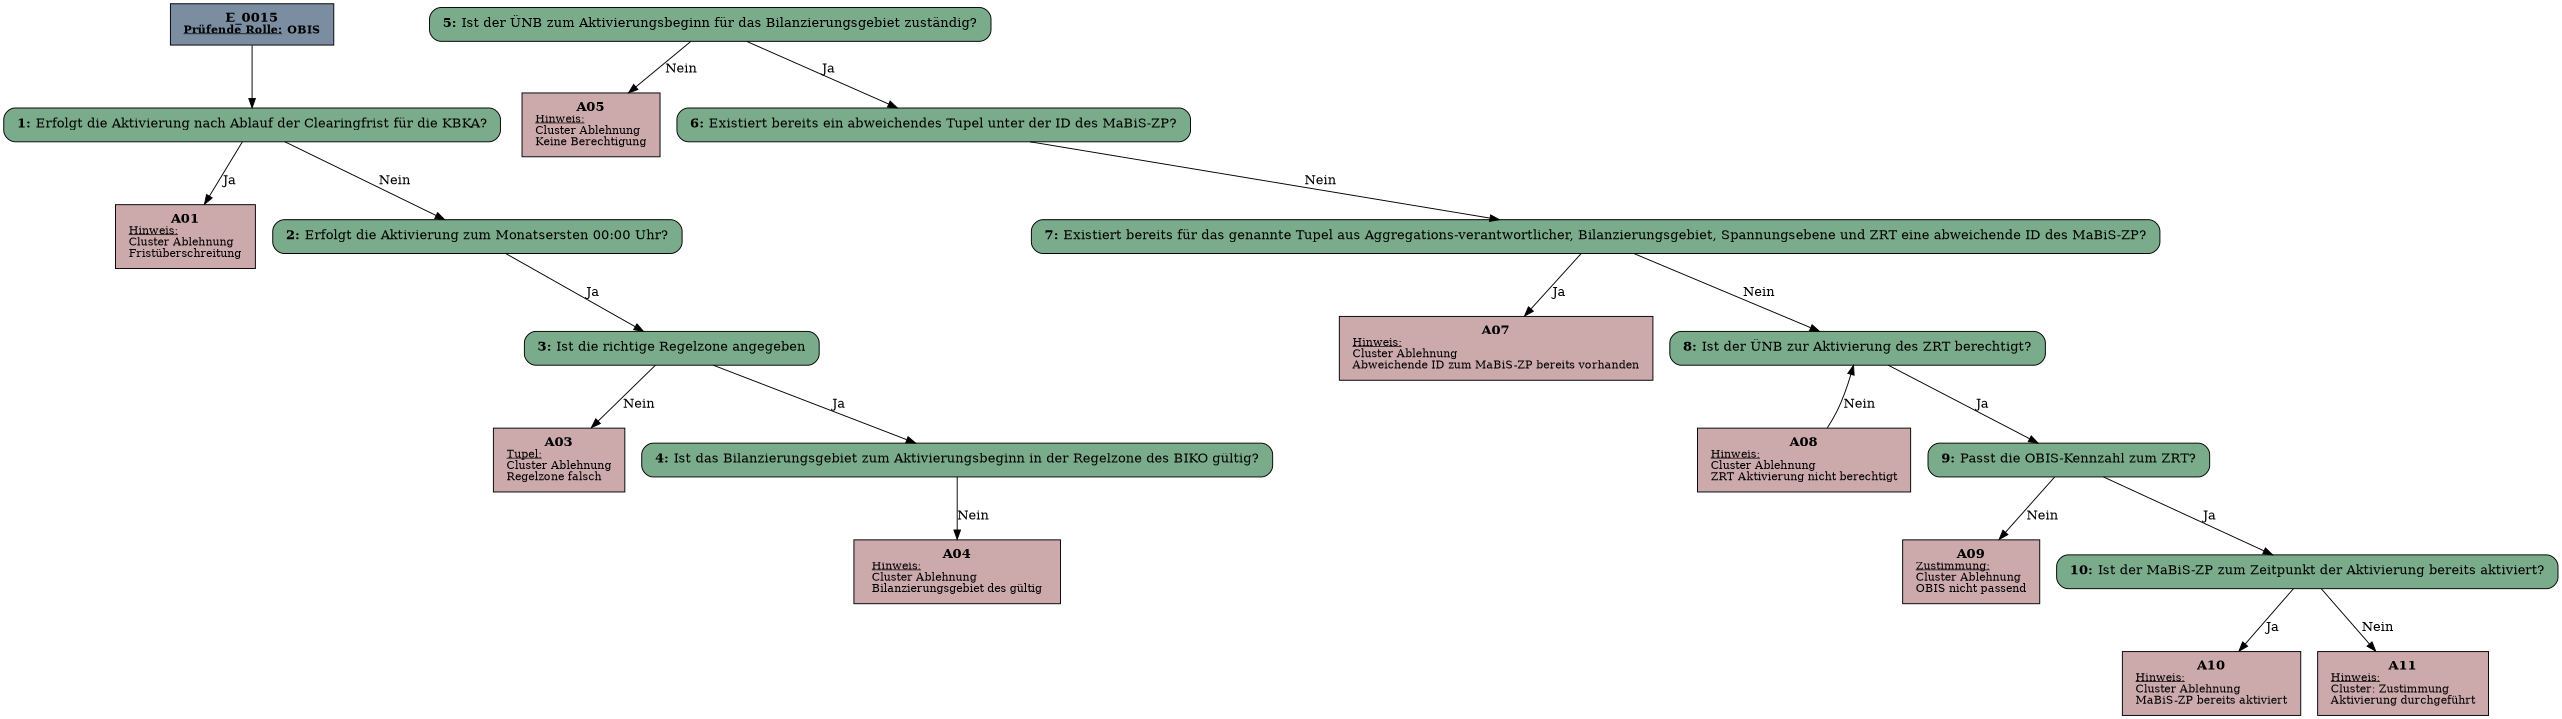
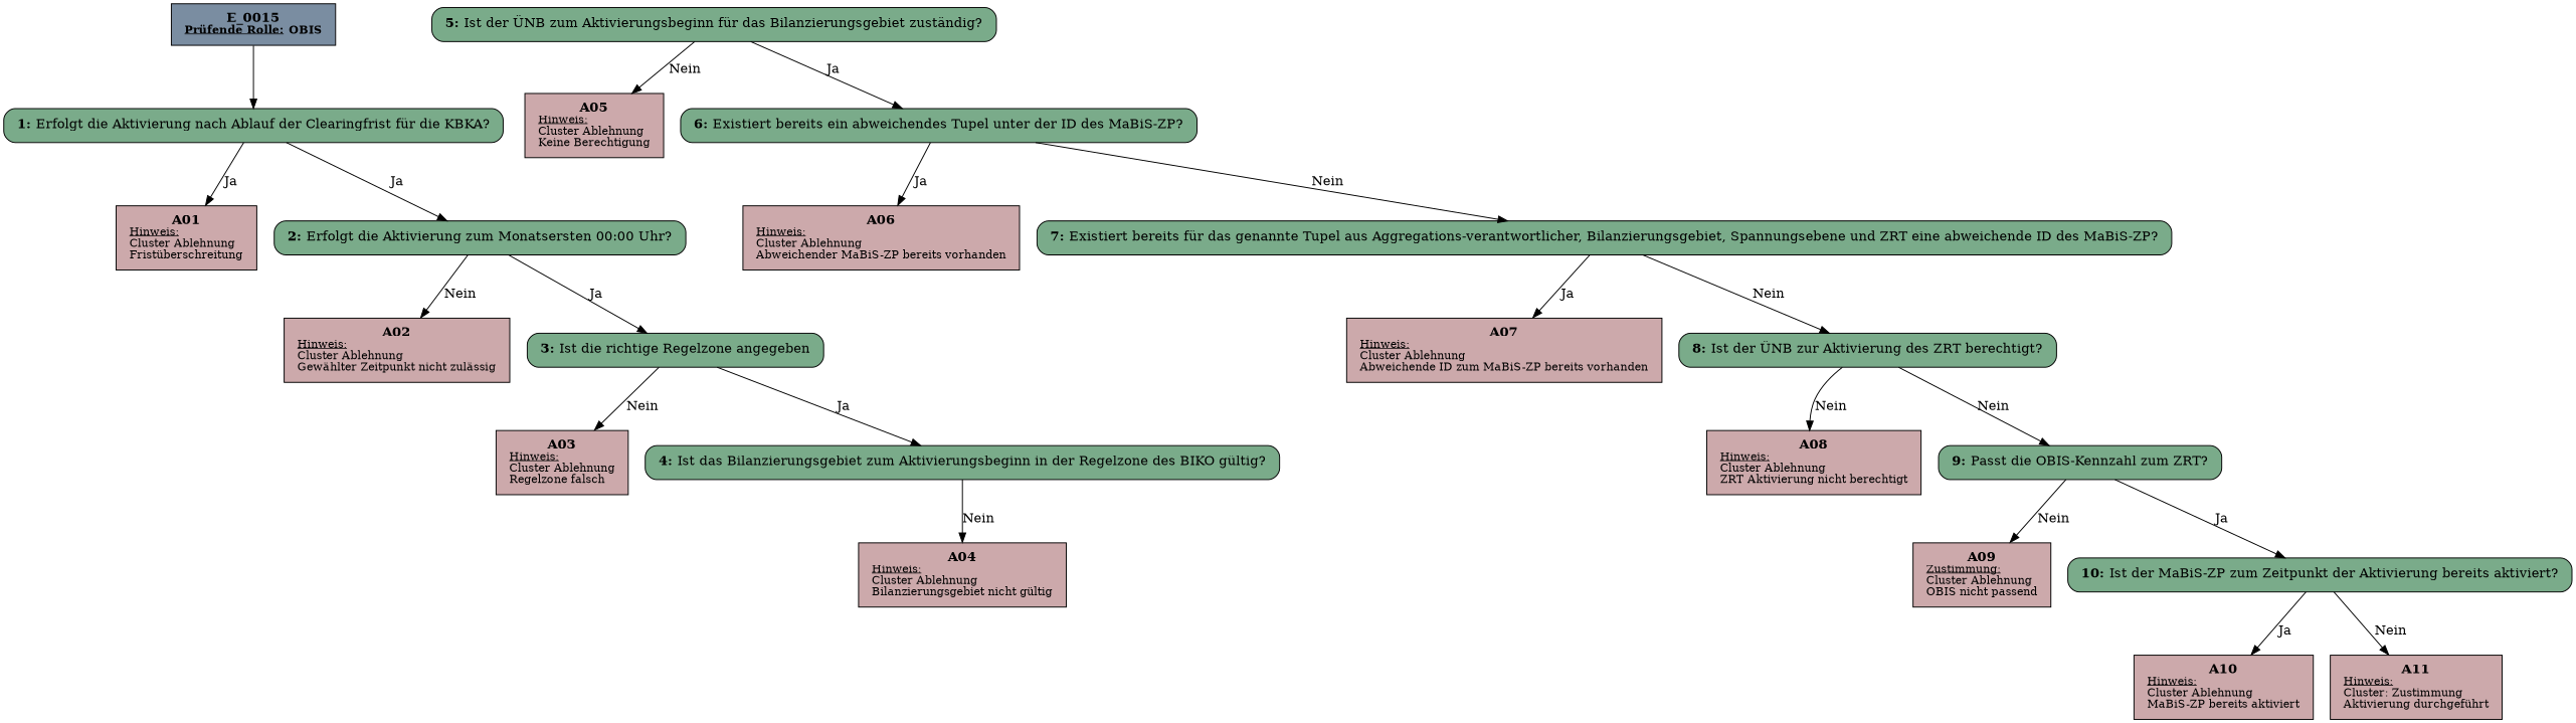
  digraph {
    node [fillcolor="#cca9ab" margin="0.2,0.12" shape=box style=filled]
    n1 [fillcolor="#7a8da1" label=<<B>E_0015</B><BR align="center"/><FONT point-size="12"><B><U>Prüfende Rolle:</U> OBIS</B></FONT><BR align="center"/>>]
    n2 [fillcolor="#7aab8a" label=<<B>1: </B>Erfolgt die Aktivierung nach Ablauf der Clearingfrist für die KBKA?<BR align="left"/>> style="filled,rounded"]
    n3 [label=<<B>A01</B><BR align="center"/><FONT point-size="12"><U>Hinweis:</U><BR align="left"/>Cluster Ablehnung<BR align="left"/>Fristüberschreitung<BR align="left"/></FONT>>]
    n4 [fillcolor="#7aab8a" label=<<B>2: </B>Erfolgt die Aktivierung zum Monatsersten 00:00 Uhr?<BR align="left"/>> style="filled,rounded"]
+   n5 [label=<<B>A02</B><BR align="center"/><FONT point-size="12"><U>Hinweis:</U><BR align="left"/>Cluster Ablehnung<BR align="left"/>Gewählter Zeitpunkt nicht zulässig<BR align="left"/></FONT>>]
    n6 [fillcolor="#7aab8a" label=<<B>3: </B>Ist die richtige Regelzone angegeben<BR align="left"/>> style="filled,rounded"]
-   n7 [label=<<B>A03</B><BR align="center"/><FONT point-size="12"><U>Tupel:</U><BR align="left"/>Cluster Ablehnung<BR align="left"/>Regelzone falsch<BR align="left"/></FONT>>]
+   n7 [label=<<B>A03</B><BR align="center"/><FONT point-size="12"><U>Hinweis:</U><BR align="left"/>Cluster Ablehnung<BR align="left"/>Regelzone falsch<BR align="left"/></FONT>>]
    n8 [fillcolor="#7aab8a" label=<<B>4: </B>Ist das Bilanzierungsgebiet zum Aktivierungsbeginn in der Regelzone des BIKO gültig?<BR align="left"/>> style="filled,rounded"]
-   n9 [label=<<B>A04</B><BR align="center"/><FONT point-size="12"><U>Hinweis:</U><BR align="left"/>Cluster Ablehnung<BR align="left"/>Bilanzierungsgebiet des gültig<BR align="left"/></FONT>>]
+   n9 [label=<<B>A04</B><BR align="center"/><FONT point-size="12"><U>Hinweis:</U><BR align="left"/>Cluster Ablehnung<BR align="left"/>Bilanzierungsgebiet nicht gültig<BR align="left"/></FONT>>]
    n10 [fillcolor="#7aab8a" label=<<B>5: </B>Ist der ÜNB zum Aktivierungsbeginn für das Bilanzierungsgebiet zuständig?<BR align="left"/>> style="filled,rounded"]
    n11 [label=<<B>A05</B><BR align="center"/><FONT point-size="12"><U>Hinweis:</U><BR align="left"/>Cluster Ablehnung<BR align="left"/>Keine Berechtigung<BR align="left"/></FONT>>]
    n12 [fillcolor="#7aab8a" label=<<B>6: </B>Existiert bereits ein abweichendes Tupel unter der ID des MaBiS-ZP?<BR align="left"/>> style="filled,rounded"]
+   n13 [label=<<B>A06</B><BR align="center"/><FONT point-size="12"><U>Hinweis:</U><BR align="left"/>Cluster Ablehnung<BR align="left"/>Abweichender MaBiS-ZP bereits vorhanden<BR align="left"/></FONT>>]
    n14 [fillcolor="#7aab8a" label=<<B>7: </B>Existiert bereits für das genannte Tupel aus Aggregations-verantwortlicher, Bilanzierungsgebiet, Spannungsebene und ZRT eine abweichende ID des MaBiS-ZP?<BR align="left"/>> style="filled,rounded"]
    n15 [label=<<B>A07</B><BR align="center"/><FONT point-size="12"><U>Hinweis:</U><BR align="left"/>Cluster Ablehnung<BR align="left"/>Abweichende ID zum MaBiS-ZP bereits vorhanden<BR align="left"/></FONT>>]
    n16 [fillcolor="#7aab8a" label=<<B>8: </B>Ist der ÜNB zur Aktivierung des ZRT berechtigt?<BR align="left"/>> style="filled,rounded"]
    n17 [label=<<B>A08</B><BR align="center"/><FONT point-size="12"><U>Hinweis:</U><BR align="left"/>Cluster Ablehnung<BR align="left"/>ZRT Aktivierung nicht berechtigt<BR align="left"/></FONT>>]
    n18 [fillcolor="#7aab8a" label=<<B>9: </B>Passt die OBIS-Kennzahl zum ZRT?<BR align="left"/>> style="filled,rounded"]
    n19 [label=<<B>A09</B><BR align="center"/><FONT point-size="12"><U>Zustimmung:</U><BR align="left"/>Cluster Ablehnung<BR align="left"/>OBIS nicht passend<BR align="left"/></FONT>>]
    n20 [fillcolor="#7aab8a" label=<<B>10: </B>Ist der MaBiS-ZP zum Zeitpunkt der Aktivierung bereits aktiviert?<BR align="left"/>> style="filled,rounded"]
    n21 [label=<<B>A10</B><BR align="center"/><FONT point-size="12"><U>Hinweis:</U><BR align="left"/>Cluster Ablehnung<BR align="left"/>MaBiS-ZP bereits aktiviert<BR align="left"/></FONT>>]
    n22 [label=<<B>A11</B><BR align="center"/><FONT point-size="12"><U>Hinweis:</U><BR align="left"/>Cluster: Zustimmung<BR align="left"/>Aktivierung durchgeführt<BR align="left"/></FONT>>]
    n1 -> n2
    n2 -> n3 [label=Ja]
-   n2 -> n4 [label=Nein]
+   n2 -> n4 [label=Ja]
+   n4 -> n5 [label=Nein]
    n4 -> n6 [label=Ja]
    n6 -> n7 [label=Nein]
    n6 -> n8 [label=Ja]
    n8 -> n9 [label=Nein]
    n10 -> n11 [label=Nein]
    n10 -> n12 [label=Ja]
+   n12 -> n13 [label=Ja]
    n12 -> n14 [label=Nein]
    n14 -> n15 [label=Ja]
    n14 -> n16 [label=Nein]
-   n17 -> n16 [label=Nein]
-   n16 -> n18 [label=Ja]
+   n16 -> n17 [label=Nein]
+   n16 -> n18 [label=Nein]
    n18 -> n19 [label=Nein]
    n18 -> n20 [label=Ja]
    n20 -> n21 [label=Ja]
    n20 -> n22 [label=Nein]
  }
